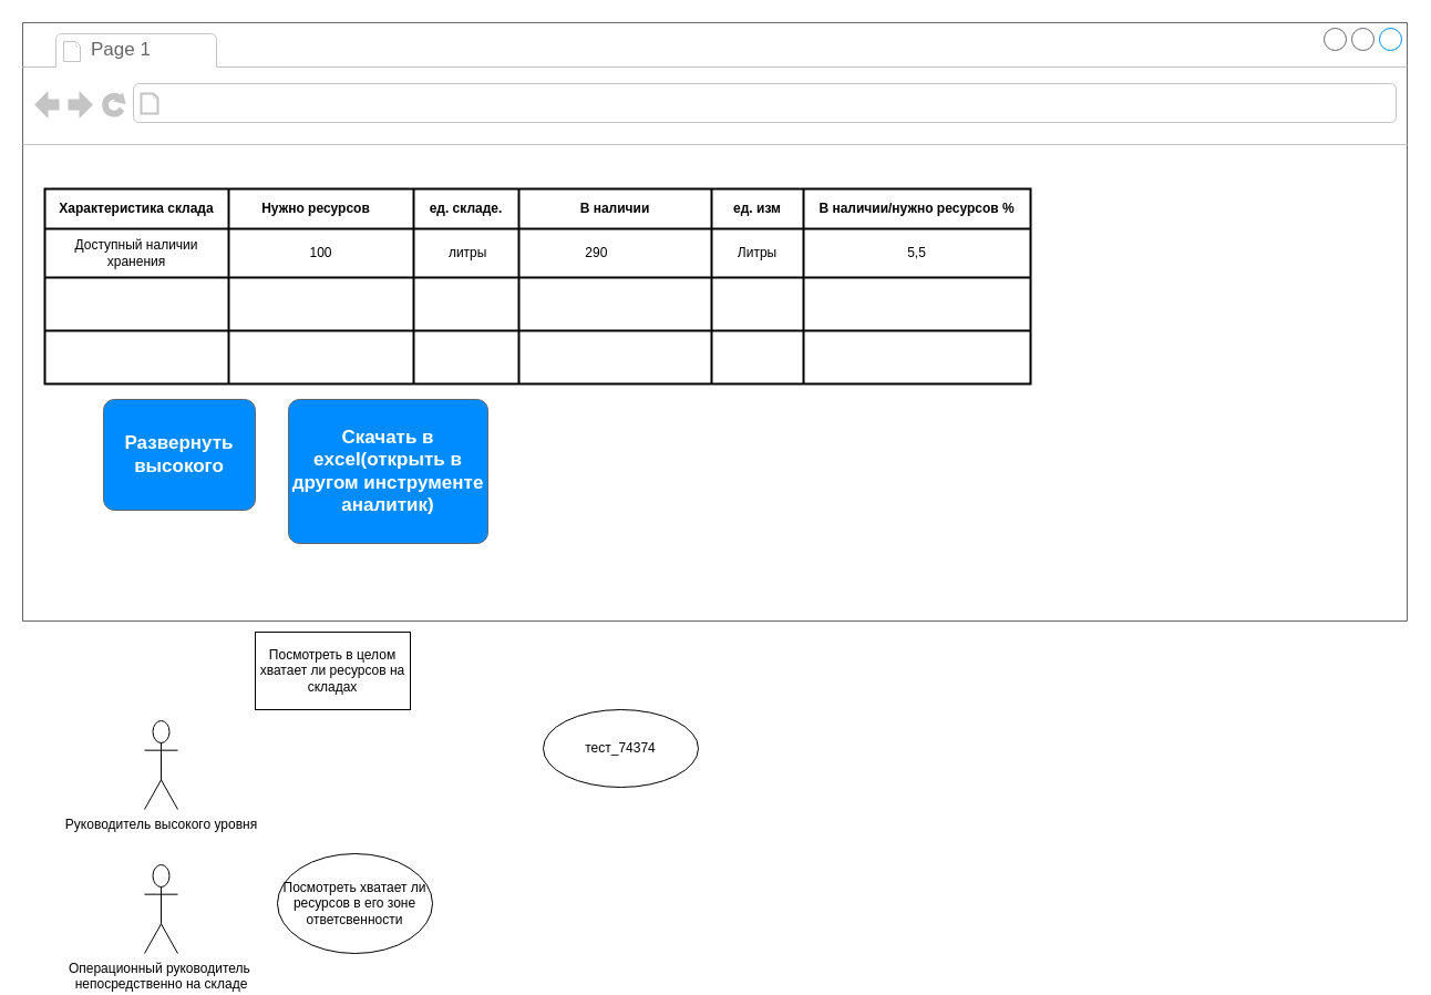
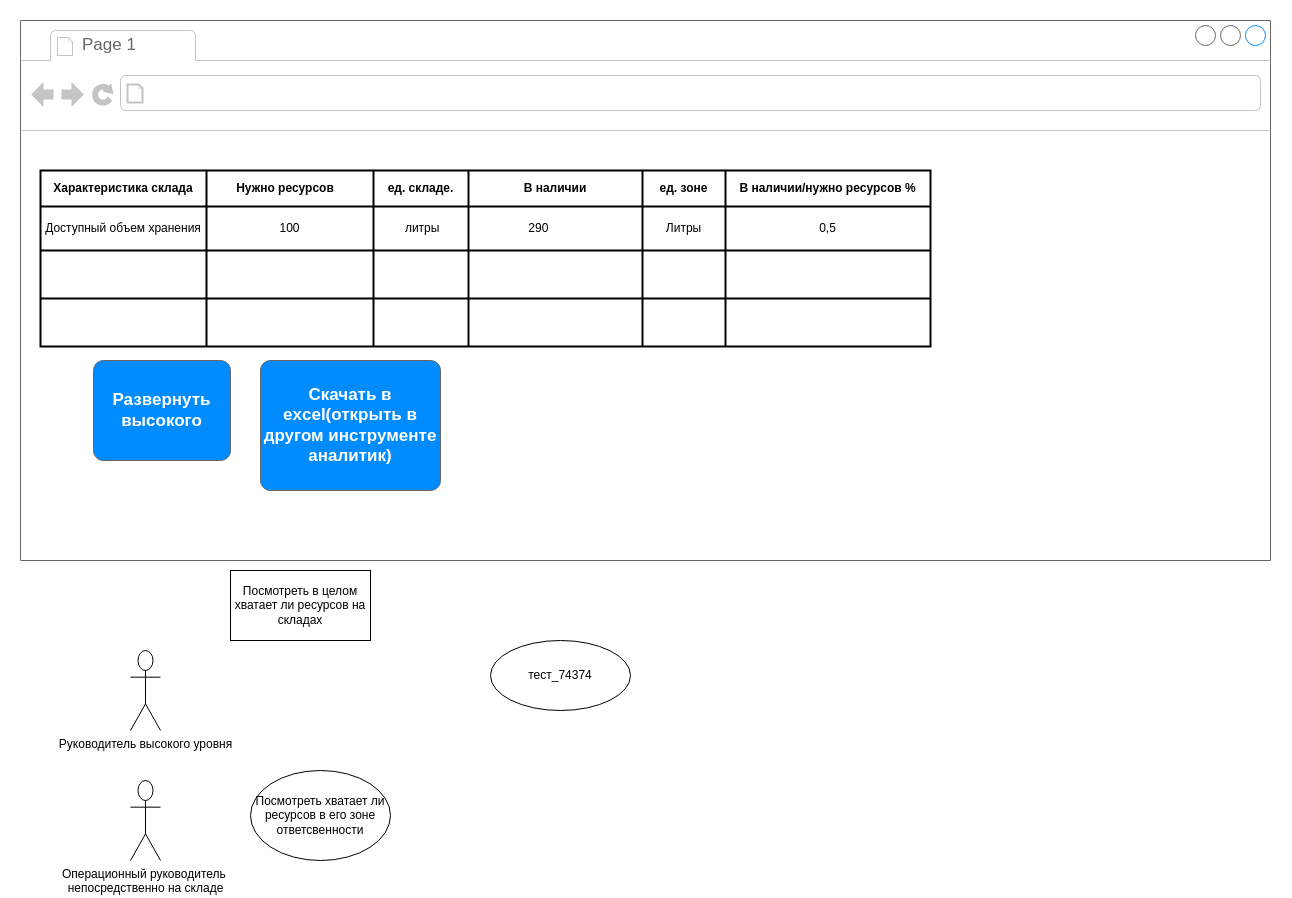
  <mxCell id="0" style=";html=1;" />
  <mxCell id="1" style=";html=1;" parent="0" />
  <mxCell id="2" value="" style="strokeWidth=1;shadow=0;dashed=0;align=center;html=1;shape=mxgraph.mockup.containers.browserWindow;rSize=0;strokeColor=#666666;strokeColor2=#008cff;strokeColor3=#c4c4c4;mainText=,;recursiveResize=0;" parent="1" vertex="1"><mxGeometry x="20" y="20" width="1250" height="540" as="geometry" /></mxCell>
  <mxCell id="3" value="Page 1" style="strokeWidth=1;shadow=0;dashed=0;align=center;html=1;shape=mxgraph.mockup.containers.anchor;fontSize=17;fontColor=#666666;align=left;whiteSpace=wrap;" parent="2" vertex="1"><mxGeometry x="60" y="12" width="110" height="26" as="geometry" /></mxCell>
  <mxCell id="4" value="" style="strokeWidth=1;shadow=0;dashed=0;align=center;html=1;shape=mxgraph.mockup.containers.anchor;rSize=0;fontSize=17;fontColor=#666666;align=left;" parent="2" vertex="1"><mxGeometry x="130" y="60" width="250" height="26" as="geometry" /></mxCell>
  <mxCell id="5" value="" style="shape=table;html=1;whiteSpace=wrap;startSize=0;container=1;collapsible=0;childLayout=tableLayout;strokeWidth=2;" parent="2" vertex="1"><mxGeometry x="20" y="150" width="890" height="176" as="geometry" /></mxCell>
  <mxCell id="6" value="" style="shape=tableRow;horizontal=0;startSize=0;swimlaneHead=0;swimlaneBody=0;top=0;left=0;bottom=0;right=0;collapsible=0;dropTarget=0;fillColor=none;points=[[0,0.5],[1,0.5]];portConstraint=eastwest;" parent="5" vertex="1"><mxGeometry width="890" height="36" as="geometry" /></mxCell>
  <mxCell id="7" value="Характеристика склада" style="shape=partialRectangle;html=1;whiteSpace=wrap;connectable=0;fillColor=none;top=0;left=0;bottom=0;right=0;overflow=hidden;fontStyle=1" parent="6" vertex="1"><mxGeometry width="166" height="36" as="geometry"><mxRectangle width="166" height="36" as="alternateBounds" /></mxGeometry></mxCell>
  <mxCell id="8" value="Нужно ресурсов&lt;span style=&quot;white-space: pre;&quot;&gt;&#09;&lt;/span&gt;" style="shape=partialRectangle;html=1;whiteSpace=wrap;connectable=0;fillColor=none;top=0;left=0;bottom=0;right=0;overflow=hidden;fontStyle=1" parent="6" vertex="1"><mxGeometry x="166" width="167" height="36" as="geometry"><mxRectangle width="167" height="36" as="alternateBounds" /></mxGeometry></mxCell>
  <mxCell id="9" value="ед. складе." style="shape=partialRectangle;html=1;whiteSpace=wrap;connectable=0;fillColor=none;top=0;left=0;bottom=0;right=0;overflow=hidden;fontStyle=1" parent="6" vertex="1"><mxGeometry x="333" width="95" height="36" as="geometry"><mxRectangle width="95" height="36" as="alternateBounds" /></mxGeometry></mxCell>
  <mxCell id="10" value="В наличии" style="shape=partialRectangle;html=1;whiteSpace=wrap;connectable=0;fillColor=none;top=0;left=0;bottom=0;right=0;overflow=hidden;fontStyle=1" parent="6" vertex="1"><mxGeometry x="428" width="174" height="36" as="geometry"><mxRectangle width="174" height="36" as="alternateBounds" /></mxGeometry></mxCell>
- <mxCell id="11" value="ед. изм" style="shape=partialRectangle;html=1;whiteSpace=wrap;connectable=0;fillColor=none;top=0;left=0;bottom=0;right=0;overflow=hidden;fontStyle=1" parent="6" vertex="1"><mxGeometry x="602" width="83" height="36" as="geometry"><mxRectangle width="83" height="36" as="alternateBounds" /></mxGeometry></mxCell>
+ <mxCell id="11" value="ед. зоне" style="shape=partialRectangle;html=1;whiteSpace=wrap;connectable=0;fillColor=none;top=0;left=0;bottom=0;right=0;overflow=hidden;fontStyle=1" parent="6" vertex="1"><mxGeometry x="602" width="83" height="36" as="geometry"><mxRectangle width="83" height="36" as="alternateBounds" /></mxGeometry></mxCell>
  <mxCell id="12" value="В наличии/нужно ресурсов %" style="shape=partialRectangle;html=1;whiteSpace=wrap;connectable=0;fillColor=none;top=0;left=0;bottom=0;right=0;overflow=hidden;fontStyle=1" parent="6" vertex="1"><mxGeometry x="685" width="205" height="36" as="geometry"><mxRectangle width="205" height="36" as="alternateBounds" /></mxGeometry></mxCell>
  <mxCell id="13" value="" style="shape=tableRow;horizontal=0;startSize=0;swimlaneHead=0;swimlaneBody=0;top=0;left=0;bottom=0;right=0;collapsible=0;dropTarget=0;fillColor=none;points=[[0,0.5],[1,0.5]];portConstraint=eastwest;" parent="5" vertex="1"><mxGeometry y="36" width="890" height="44" as="geometry" /></mxCell>
- <mxCell id="14" value="Доступный наличии хранения" style="shape=partialRectangle;html=1;whiteSpace=wrap;connectable=0;fillColor=none;top=0;left=0;bottom=0;right=0;overflow=hidden;" parent="13" vertex="1"><mxGeometry width="166" height="44" as="geometry"><mxRectangle width="166" height="44" as="alternateBounds" /></mxGeometry></mxCell>
+ <mxCell id="14" value="Доступный объем хранения" style="shape=partialRectangle;html=1;whiteSpace=wrap;connectable=0;fillColor=none;top=0;left=0;bottom=0;right=0;overflow=hidden;" parent="13" vertex="1"><mxGeometry width="166" height="44" as="geometry"><mxRectangle width="166" height="44" as="alternateBounds" /></mxGeometry></mxCell>
  <mxCell id="15" value="100" style="shape=partialRectangle;html=1;whiteSpace=wrap;connectable=0;fillColor=none;top=0;left=0;bottom=0;right=0;overflow=hidden;" parent="13" vertex="1"><mxGeometry x="166" width="167" height="44" as="geometry"><mxRectangle width="167" height="44" as="alternateBounds" /></mxGeometry></mxCell>
  <mxCell id="16" value="&amp;nbsp;литры" style="shape=partialRectangle;html=1;whiteSpace=wrap;connectable=0;fillColor=none;top=0;left=0;bottom=0;right=0;overflow=hidden;" parent="13" vertex="1"><mxGeometry x="333" width="95" height="44" as="geometry"><mxRectangle width="95" height="44" as="alternateBounds" /></mxGeometry></mxCell>
  <mxCell id="17" value="290&lt;span style=&quot;white-space: pre;&quot;&gt;&#09;&lt;/span&gt;&lt;span style=&quot;white-space: pre;&quot;&gt;&#09;&lt;/span&gt;" style="shape=partialRectangle;html=1;whiteSpace=wrap;connectable=0;fillColor=none;top=0;left=0;bottom=0;right=0;overflow=hidden;" parent="13" vertex="1"><mxGeometry x="428" width="174" height="44" as="geometry"><mxRectangle width="174" height="44" as="alternateBounds" /></mxGeometry></mxCell>
  <mxCell id="18" value="Литры" style="shape=partialRectangle;html=1;whiteSpace=wrap;connectable=0;fillColor=none;top=0;left=0;bottom=0;right=0;overflow=hidden;" parent="13" vertex="1"><mxGeometry x="602" width="83" height="44" as="geometry"><mxRectangle width="83" height="44" as="alternateBounds" /></mxGeometry></mxCell>
- <mxCell id="19" value="5,5" style="shape=partialRectangle;html=1;whiteSpace=wrap;connectable=0;fillColor=none;top=0;left=0;bottom=0;right=0;overflow=hidden;" parent="13" vertex="1"><mxGeometry x="685" width="205" height="44" as="geometry"><mxRectangle width="205" height="44" as="alternateBounds" /></mxGeometry></mxCell>
+ <mxCell id="19" value="0,5" style="shape=partialRectangle;html=1;whiteSpace=wrap;connectable=0;fillColor=none;top=0;left=0;bottom=0;right=0;overflow=hidden;" parent="13" vertex="1"><mxGeometry x="685" width="205" height="44" as="geometry"><mxRectangle width="205" height="44" as="alternateBounds" /></mxGeometry></mxCell>
  <mxCell id="20" value="" style="shape=tableRow;horizontal=0;startSize=0;swimlaneHead=0;swimlaneBody=0;top=0;left=0;bottom=0;right=0;collapsible=0;dropTarget=0;fillColor=none;points=[[0,0.5],[1,0.5]];portConstraint=eastwest;" parent="5" vertex="1"><mxGeometry y="80" width="890" height="48" as="geometry" /></mxCell>
  <mxCell id="21" value="" style="shape=partialRectangle;html=1;whiteSpace=wrap;connectable=0;fillColor=none;top=0;left=0;bottom=0;right=0;overflow=hidden;" parent="20" vertex="1"><mxGeometry width="166" height="48" as="geometry"><mxRectangle width="166" height="48" as="alternateBounds" /></mxGeometry></mxCell>
  <mxCell id="22" value="" style="shape=partialRectangle;html=1;whiteSpace=wrap;connectable=0;fillColor=none;top=0;left=0;bottom=0;right=0;overflow=hidden;" parent="20" vertex="1"><mxGeometry x="166" width="167" height="48" as="geometry"><mxRectangle width="167" height="48" as="alternateBounds" /></mxGeometry></mxCell>
  <mxCell id="23" style="shape=partialRectangle;html=1;whiteSpace=wrap;connectable=0;fillColor=none;top=0;left=0;bottom=0;right=0;overflow=hidden;" parent="20" vertex="1"><mxGeometry x="333" width="95" height="48" as="geometry"><mxRectangle width="95" height="48" as="alternateBounds" /></mxGeometry></mxCell>
  <mxCell id="24" style="shape=partialRectangle;html=1;whiteSpace=wrap;connectable=0;fillColor=none;top=0;left=0;bottom=0;right=0;overflow=hidden;" parent="20" vertex="1"><mxGeometry x="428" width="174" height="48" as="geometry"><mxRectangle width="174" height="48" as="alternateBounds" /></mxGeometry></mxCell>
  <mxCell id="25" style="shape=partialRectangle;html=1;whiteSpace=wrap;connectable=0;fillColor=none;top=0;left=0;bottom=0;right=0;overflow=hidden;" parent="20" vertex="1"><mxGeometry x="602" width="83" height="48" as="geometry"><mxRectangle width="83" height="48" as="alternateBounds" /></mxGeometry></mxCell>
  <mxCell id="26" style="shape=partialRectangle;html=1;whiteSpace=wrap;connectable=0;fillColor=none;top=0;left=0;bottom=0;right=0;overflow=hidden;" parent="20" vertex="1"><mxGeometry x="685" width="205" height="48" as="geometry"><mxRectangle width="205" height="48" as="alternateBounds" /></mxGeometry></mxCell>
  <mxCell id="27" style="shape=tableRow;horizontal=0;startSize=0;swimlaneHead=0;swimlaneBody=0;top=0;left=0;bottom=0;right=0;collapsible=0;dropTarget=0;fillColor=none;points=[[0,0.5],[1,0.5]];portConstraint=eastwest;" parent="5" vertex="1"><mxGeometry y="128" width="890" height="48" as="geometry" /></mxCell>
  <mxCell id="28" style="shape=partialRectangle;html=1;whiteSpace=wrap;connectable=0;fillColor=none;top=0;left=0;bottom=0;right=0;overflow=hidden;" parent="27" vertex="1"><mxGeometry width="166" height="48" as="geometry"><mxRectangle width="166" height="48" as="alternateBounds" /></mxGeometry></mxCell>
  <mxCell id="29" style="shape=partialRectangle;html=1;whiteSpace=wrap;connectable=0;fillColor=none;top=0;left=0;bottom=0;right=0;overflow=hidden;" parent="27" vertex="1"><mxGeometry x="166" width="167" height="48" as="geometry"><mxRectangle width="167" height="48" as="alternateBounds" /></mxGeometry></mxCell>
  <mxCell id="30" style="shape=partialRectangle;html=1;whiteSpace=wrap;connectable=0;fillColor=none;top=0;left=0;bottom=0;right=0;overflow=hidden;" parent="27" vertex="1"><mxGeometry x="333" width="95" height="48" as="geometry"><mxRectangle width="95" height="48" as="alternateBounds" /></mxGeometry></mxCell>
  <mxCell id="31" style="shape=partialRectangle;html=1;whiteSpace=wrap;connectable=0;fillColor=none;top=0;left=0;bottom=0;right=0;overflow=hidden;" parent="27" vertex="1"><mxGeometry x="428" width="174" height="48" as="geometry"><mxRectangle width="174" height="48" as="alternateBounds" /></mxGeometry></mxCell>
  <mxCell id="32" style="shape=partialRectangle;html=1;whiteSpace=wrap;connectable=0;fillColor=none;top=0;left=0;bottom=0;right=0;overflow=hidden;" parent="27" vertex="1"><mxGeometry x="602" width="83" height="48" as="geometry"><mxRectangle width="83" height="48" as="alternateBounds" /></mxGeometry></mxCell>
  <mxCell id="33" style="shape=partialRectangle;html=1;whiteSpace=wrap;connectable=0;fillColor=none;top=0;left=0;bottom=0;right=0;overflow=hidden;" parent="27" vertex="1"><mxGeometry x="685" width="205" height="48" as="geometry"><mxRectangle width="205" height="48" as="alternateBounds" /></mxGeometry></mxCell>
  <mxCell id="34" value="Развернуть высокого" style="strokeWidth=1;shadow=0;dashed=0;align=center;html=1;shape=mxgraph.mockup.buttons.button;strokeColor=#666666;fontColor=#ffffff;mainText=;buttonStyle=round;fontSize=17;fontStyle=1;fillColor=#008cff;whiteSpace=wrap;" parent="2" vertex="1"><mxGeometry x="73" y="340" width="137" height="100" as="geometry" /></mxCell>
  <mxCell id="35" value="Скачать в excel(открыть в другом инструменте аналитик)" style="strokeWidth=1;shadow=0;dashed=0;align=center;html=1;shape=mxgraph.mockup.buttons.button;strokeColor=#666666;fontColor=#ffffff;mainText=;buttonStyle=round;fontSize=17;fontStyle=1;fillColor=#008cff;whiteSpace=wrap;" parent="2" vertex="1"><mxGeometry x="240" y="340" width="180" height="130" as="geometry" /></mxCell>
  <mxCell id="36" value="Руководитель высокого уровня" style="shape=umlActor;verticalLabelPosition=bottom;verticalAlign=top;html=1;comic=0;" parent="1" vertex="1"><mxGeometry x="130" y="650" width="30" height="80" as="geometry" /></mxCell>
  <mxCell id="37" value="Посмотреть в целом хватает ли ресурсов на складах" style="whiteSpace=wrap;html=1;rounded=0;" parent="1" vertex="1"><mxGeometry x="230" y="570" width="140" height="70" as="geometry" /></mxCell>
  <mxCell id="38" value="Операционный руководитель&amp;nbsp;&lt;div&gt;непосредственно на складе&lt;/div&gt;" style="shape=umlActor;verticalLabelPosition=bottom;verticalAlign=top;html=1;comic=0;" parent="1" vertex="1"><mxGeometry x="130" y="780" width="30" height="80" as="geometry" /></mxCell>
  <mxCell id="39" value="Посмотреть хватает ли ресурсов в его зоне ответсвенности" style="ellipse;whiteSpace=wrap;html=1;" parent="1" vertex="1"><mxGeometry x="250" y="770" width="140" height="90" as="geometry" /></mxCell>
  <mxCell id="40" value="тест_74374" style="ellipse;whiteSpace=wrap;html=1;" parent="1" vertex="1"><mxGeometry x="490" y="640" width="140" height="70" as="geometry" /></mxCell>
